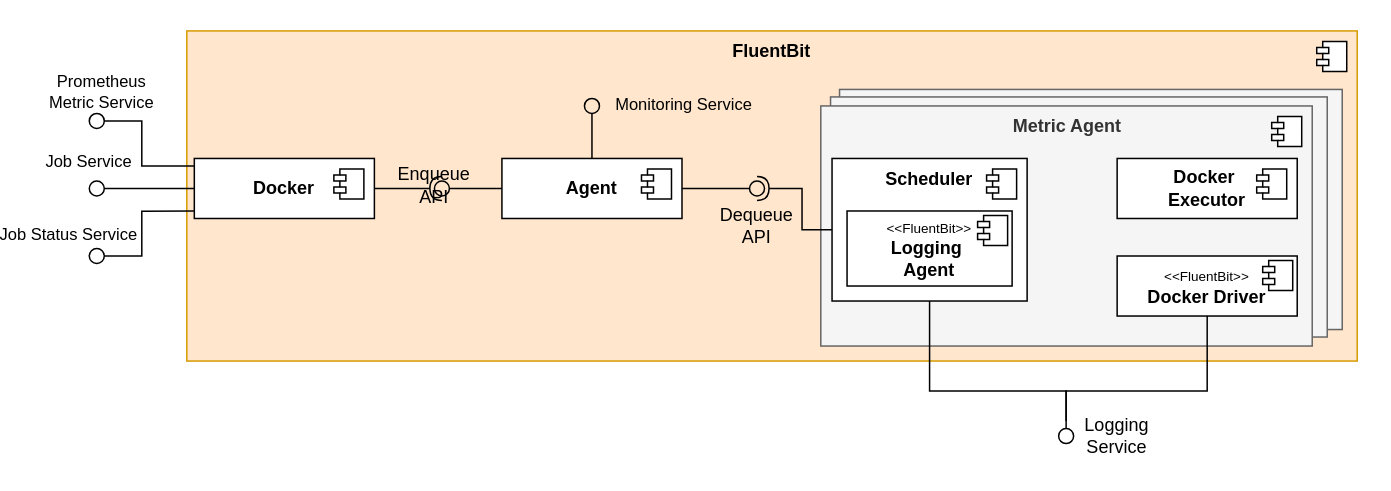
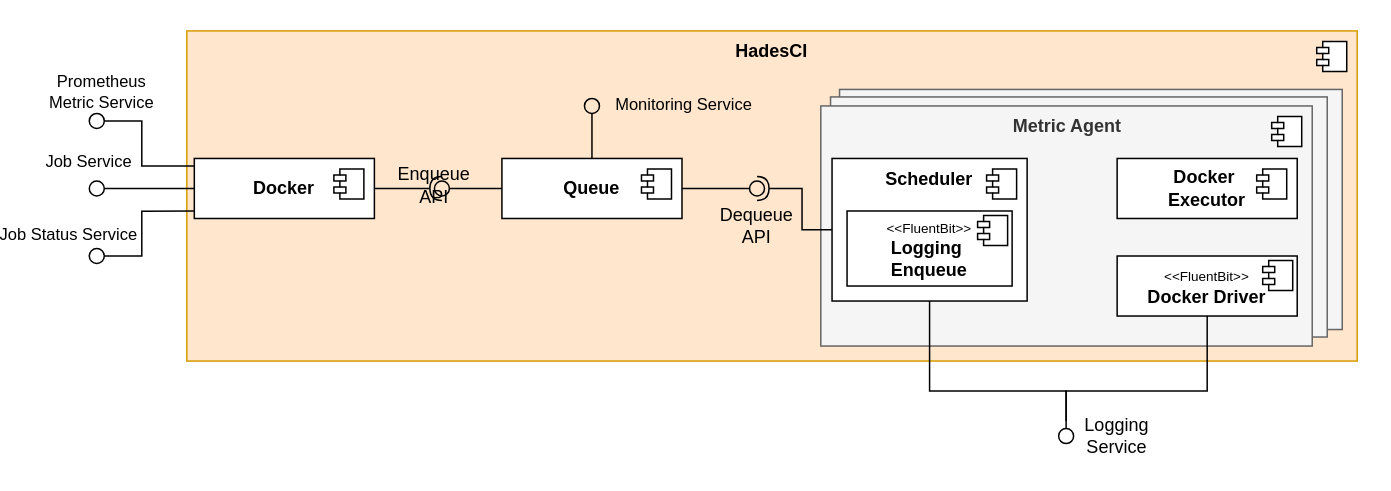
  <mxCell id="0" />
  <mxCell id="1" parent="0" />
- <mxCell id="2" value="&lt;div&gt;&lt;b&gt;FluentBit&lt;/b&gt;&lt;/div&gt;" style="html=1;dropTarget=0;whiteSpace=wrap;verticalAlign=top;fillColor=#ffe6cc;strokeColor=#d79b00;" parent="1" vertex="1"><mxGeometry x="120" y="20" width="780" height="220" as="geometry" /></mxCell>
+ <mxCell id="2" value="&lt;div&gt;&lt;b&gt;HadesCI&lt;/b&gt;&lt;/div&gt;" style="html=1;dropTarget=0;whiteSpace=wrap;verticalAlign=top;fillColor=#ffe6cc;strokeColor=#d79b00;" parent="1" vertex="1"><mxGeometry x="120" y="20" width="780" height="220" as="geometry" /></mxCell>
  <mxCell id="3" value="" style="shape=module;jettyWidth=8;jettyHeight=4;" parent="2" vertex="1"><mxGeometry x="1" width="20" height="20" relative="1" as="geometry"><mxPoint x="-27" y="7" as="offset" /></mxGeometry></mxCell>
  <mxCell id="4" value="" style="html=1;dropTarget=0;whiteSpace=wrap;horizontal=1;verticalAlign=top;fillColor=#f5f5f5;fontColor=#333333;strokeColor=#666666;" parent="1" vertex="1"><mxGeometry x="555" y="59" width="335" height="160" as="geometry" /></mxCell>
  <mxCell id="5" value="" style="html=1;dropTarget=0;whiteSpace=wrap;horizontal=1;verticalAlign=top;fillColor=#f5f5f5;fontColor=#333333;strokeColor=#666666;" parent="1" vertex="1"><mxGeometry x="549" y="64" width="331" height="160" as="geometry" /></mxCell>
  <mxCell id="6" value="" style="rounded=0;orthogonalLoop=1;jettySize=auto;html=1;endArrow=oval;endFill=0;sketch=0;sourcePerimeterSpacing=0;targetPerimeterSpacing=0;endSize=10;edgeStyle=orthogonalEdgeStyle;" parent="1" source="12" edge="1"><mxGeometry relative="1" as="geometry"><mxPoint x="50" y="135" as="sourcePoint" /><mxPoint x="60" y="80" as="targetPoint" /><Array as="points"><mxPoint x="90" y="110" /><mxPoint x="90" y="80" /></Array></mxGeometry></mxCell>
  <mxCell id="7" value="Prometheus&lt;div&gt;Metric Service&lt;/div&gt;" style="edgeLabel;html=1;align=center;verticalAlign=middle;resizable=0;points=[];labelBackgroundColor=none;" parent="6" vertex="1" connectable="0"><mxGeometry x="0.967" y="-3" relative="1" as="geometry"><mxPoint y="-17" as="offset" /></mxGeometry></mxCell>
  <mxCell id="8" value="" style="rounded=0;orthogonalLoop=1;jettySize=auto;html=1;endArrow=oval;endFill=0;sketch=0;sourcePerimeterSpacing=0;targetPerimeterSpacing=0;endSize=10;edgeStyle=orthogonalEdgeStyle;exitX=-0.002;exitY=0.877;exitDx=0;exitDy=0;exitPerimeter=0;" parent="1" edge="1" source="12"><mxGeometry relative="1" as="geometry"><mxPoint x="40" y="130" as="sourcePoint" /><mxPoint x="60" y="170" as="targetPoint" /><Array as="points"><mxPoint x="90" y="140" /><mxPoint x="90" y="170" /></Array></mxGeometry></mxCell>
  <mxCell id="9" value="Job Status Service" style="edgeLabel;html=1;align=center;verticalAlign=middle;resizable=0;points=[];labelBackgroundColor=none;" parent="8" vertex="1" connectable="0"><mxGeometry x="0.967" y="-3" relative="1" as="geometry"><mxPoint x="-21" y="-12" as="offset" /></mxGeometry></mxCell>
  <mxCell id="10" value="&lt;b&gt;Metric Agent&lt;/b&gt;" style="html=1;dropTarget=0;whiteSpace=wrap;horizontal=1;verticalAlign=top;fillColor=#f5f5f5;fontColor=#333333;strokeColor=#666666;" parent="1" vertex="1"><mxGeometry x="542.5" y="70" width="327.5" height="160" as="geometry" /></mxCell>
  <mxCell id="11" value="" style="shape=module;jettyWidth=8;jettyHeight=4;" parent="10" vertex="1"><mxGeometry x="1" width="20" height="20" relative="1" as="geometry"><mxPoint x="-27" y="7" as="offset" /></mxGeometry></mxCell>
  <mxCell id="12" value="&lt;div&gt;&lt;b&gt;Docker&lt;/b&gt;&lt;/div&gt;" style="html=1;dropTarget=0;whiteSpace=wrap;" parent="1" vertex="1"><mxGeometry x="125" y="105" width="120" height="40" as="geometry" /></mxCell>
  <mxCell id="13" value="" style="shape=module;jettyWidth=8;jettyHeight=4;" parent="12" vertex="1"><mxGeometry x="1" width="20" height="20" relative="1" as="geometry"><mxPoint x="-27" y="7" as="offset" /></mxGeometry></mxCell>
- <mxCell id="14" value="&lt;b&gt;Agent&lt;/b&gt;" style="html=1;dropTarget=0;whiteSpace=wrap;" parent="1" vertex="1"><mxGeometry x="330" y="105" width="120" height="40" as="geometry" /></mxCell>
+ <mxCell id="14" value="&lt;b&gt;Queue&lt;/b&gt;" style="html=1;dropTarget=0;whiteSpace=wrap;" parent="1" vertex="1"><mxGeometry x="330" y="105" width="120" height="40" as="geometry" /></mxCell>
  <mxCell id="15" value="" style="shape=module;jettyWidth=8;jettyHeight=4;" parent="14" vertex="1"><mxGeometry x="1" width="20" height="20" relative="1" as="geometry"><mxPoint x="-27" y="7" as="offset" /></mxGeometry></mxCell>
  <mxCell id="16" value="&lt;b&gt;Scheduler&lt;/b&gt;" style="html=1;dropTarget=0;whiteSpace=wrap;verticalAlign=top;" parent="1" vertex="1"><mxGeometry x="550" y="105" width="130" height="95" as="geometry" /></mxCell>
  <mxCell id="17" value="" style="shape=module;jettyWidth=8;jettyHeight=4;" parent="16" vertex="1"><mxGeometry x="1" width="20" height="20" relative="1" as="geometry"><mxPoint x="-27" y="7" as="offset" /></mxGeometry></mxCell>
  <mxCell id="18" value="&lt;b&gt;Docker&amp;nbsp;&lt;/b&gt;&lt;div&gt;&lt;b&gt;Executor&lt;/b&gt;&lt;/div&gt;" style="html=1;dropTarget=0;whiteSpace=wrap;" parent="1" vertex="1"><mxGeometry x="740" y="105" width="120" height="40" as="geometry" /></mxCell>
  <mxCell id="19" value="" style="shape=module;jettyWidth=8;jettyHeight=4;" parent="18" vertex="1"><mxGeometry x="1" width="20" height="20" relative="1" as="geometry"><mxPoint x="-27" y="7" as="offset" /></mxGeometry></mxCell>
  <mxCell id="20" value="" style="rounded=0;orthogonalLoop=1;jettySize=auto;html=1;endArrow=halfCircle;endFill=0;endSize=6;strokeWidth=1;sketch=0;exitX=1;exitY=0.5;exitDx=0;exitDy=0;edgeStyle=orthogonalEdgeStyle;" parent="1" source="12" edge="1"><mxGeometry relative="1" as="geometry"><mxPoint x="400" y="240" as="sourcePoint" /><mxPoint x="290" y="125" as="targetPoint" /></mxGeometry></mxCell>
  <mxCell id="21" value="" style="rounded=0;orthogonalLoop=1;jettySize=auto;html=1;endArrow=oval;endFill=0;sketch=0;sourcePerimeterSpacing=0;targetPerimeterSpacing=0;endSize=10;exitX=0;exitY=0.5;exitDx=0;exitDy=0;edgeStyle=orthogonalEdgeStyle;" parent="1" source="14" edge="1"><mxGeometry relative="1" as="geometry"><mxPoint x="230" y="175" as="sourcePoint" /><mxPoint x="290" y="125" as="targetPoint" /></mxGeometry></mxCell>
  <mxCell id="22" value="" style="ellipse;whiteSpace=wrap;html=1;align=center;aspect=fixed;fillColor=none;strokeColor=none;resizable=0;perimeter=centerPerimeter;rotatable=0;allowArrows=0;points=[];outlineConnect=1;" parent="1" vertex="1"><mxGeometry x="245" y="170" width="10" height="10" as="geometry" /></mxCell>
  <mxCell id="23" value="" style="rounded=0;orthogonalLoop=1;jettySize=auto;html=1;endArrow=halfCircle;endFill=0;endSize=6;strokeWidth=1;sketch=0;exitX=0;exitY=0.5;exitDx=0;exitDy=0;edgeStyle=orthogonalEdgeStyle;" parent="1" source="16" edge="1"><mxGeometry relative="1" as="geometry"><mxPoint x="500" y="125" as="sourcePoint" /><mxPoint x="500" y="125" as="targetPoint" /><Array as="points"><mxPoint x="530" y="153" /><mxPoint x="530" y="125" /></Array></mxGeometry></mxCell>
  <mxCell id="24" value="" style="rounded=0;orthogonalLoop=1;jettySize=auto;html=1;endArrow=oval;endFill=0;sketch=0;sourcePerimeterSpacing=0;targetPerimeterSpacing=0;endSize=10;exitX=1;exitY=0.5;exitDx=0;exitDy=0;edgeStyle=orthogonalEdgeStyle;" parent="1" source="14" target="25" edge="1"><mxGeometry relative="1" as="geometry"><mxPoint x="460" y="125" as="sourcePoint" /></mxGeometry></mxCell>
  <mxCell id="25" value="" style="ellipse;whiteSpace=wrap;html=1;align=center;aspect=fixed;fillColor=none;strokeColor=none;resizable=0;perimeter=centerPerimeter;rotatable=0;allowArrows=0;points=[];outlineConnect=1;" parent="1" vertex="1"><mxGeometry x="495" y="120" width="10" height="10" as="geometry" /></mxCell>
  <mxCell id="26" value="Enqueue API" style="text;html=1;align=center;verticalAlign=middle;whiteSpace=wrap;rounded=0;" parent="1" vertex="1"><mxGeometry x="255" y="107.5" width="60" height="30" as="geometry" /></mxCell>
  <mxCell id="27" value="Dequeue API" style="text;html=1;align=center;verticalAlign=middle;whiteSpace=wrap;rounded=0;" parent="1" vertex="1"><mxGeometry x="470" y="135" width="60" height="30" as="geometry" /></mxCell>
  <mxCell id="28" value="" style="rounded=0;orthogonalLoop=1;jettySize=auto;html=1;endArrow=oval;endFill=0;sketch=0;sourcePerimeterSpacing=0;targetPerimeterSpacing=0;endSize=10;edgeStyle=orthogonalEdgeStyle;" parent="1" source="12" edge="1"><mxGeometry relative="1" as="geometry"><mxPoint x="440" y="205" as="sourcePoint" /><mxPoint x="60" y="125" as="targetPoint" /><Array as="points" /></mxGeometry></mxCell>
  <mxCell id="29" value="" style="ellipse;whiteSpace=wrap;html=1;align=center;aspect=fixed;fillColor=none;strokeColor=none;resizable=0;perimeter=centerPerimeter;rotatable=0;allowArrows=0;points=[];outlineConnect=1;" parent="1" vertex="1"><mxGeometry x="455" y="200" width="10" height="10" as="geometry" /></mxCell>
  <mxCell id="30" value="Job Service" style="text;html=1;align=center;verticalAlign=middle;whiteSpace=wrap;rounded=0;fontSize=11;" parent="1" vertex="1"><mxGeometry x="20" y="100" width="70" height="14" as="geometry" /></mxCell>
  <mxCell id="31" value="&lt;font style=&quot;font-size: 9px;&quot;&gt;&amp;lt;&amp;lt;FluentBit&amp;gt;&amp;gt;&lt;/font&gt;&lt;div&gt;&lt;b&gt;Docker Driver&lt;/b&gt;&lt;/div&gt;" style="html=1;dropTarget=0;whiteSpace=wrap;" parent="1" vertex="1"><mxGeometry x="740" y="170" width="120" height="40" as="geometry" /></mxCell>
  <mxCell id="32" value="" style="shape=module;jettyWidth=8;jettyHeight=4;" parent="31" vertex="1"><mxGeometry x="1" width="20" height="20" relative="1" as="geometry"><mxPoint x="-23" y="3" as="offset" /></mxGeometry></mxCell>
  <mxCell id="33" value="" style="ellipse;whiteSpace=wrap;html=1;align=center;aspect=fixed;fillColor=none;strokeColor=none;resizable=0;perimeter=centerPerimeter;rotatable=0;allowArrows=0;points=[];outlineConnect=1;" parent="1" vertex="1"><mxGeometry x="720" y="280" width="10" height="10" as="geometry" /></mxCell>
  <mxCell id="34" value="" style="rounded=0;orthogonalLoop=1;jettySize=auto;html=1;endArrow=oval;endFill=0;sketch=0;sourcePerimeterSpacing=0;targetPerimeterSpacing=0;endSize=10;edgeStyle=orthogonalEdgeStyle;fontStyle=4" parent="1" source="14" edge="1"><mxGeometry relative="1" as="geometry"><mxPoint x="370" y="49.997" as="sourcePoint" /><mxPoint x="390" y="70" as="targetPoint" /></mxGeometry></mxCell>
  <mxCell id="35" value="Monitoring Service" style="edgeLabel;html=1;align=center;verticalAlign=middle;resizable=0;points=[];labelBackgroundColor=none;" parent="34" vertex="1" connectable="0"><mxGeometry x="0.627" relative="1" as="geometry"><mxPoint x="60" y="-8" as="offset" /></mxGeometry></mxCell>
- <mxCell id="36" value="&lt;font style=&quot;font-size: 9px;&quot;&gt;&amp;lt;&amp;lt;FluentBit&amp;gt;&amp;gt;&lt;/font&gt;&lt;br&gt;&lt;b&gt;Logging&amp;nbsp;&lt;/b&gt;&lt;div&gt;&lt;div&gt;&lt;b&gt;Agent&lt;/b&gt;&lt;/div&gt;&lt;/div&gt;" style="html=1;dropTarget=0;whiteSpace=wrap;" parent="1" vertex="1"><mxGeometry x="560" y="140" width="110" height="50" as="geometry" /></mxCell>
+ <mxCell id="36" value="&lt;font style=&quot;font-size: 9px;&quot;&gt;&amp;lt;&amp;lt;FluentBit&amp;gt;&amp;gt;&lt;/font&gt;&lt;br&gt;&lt;b&gt;Logging&amp;nbsp;&lt;/b&gt;&lt;div&gt;&lt;div&gt;&lt;b&gt;Enqueue&lt;/b&gt;&lt;/div&gt;&lt;/div&gt;" style="html=1;dropTarget=0;whiteSpace=wrap;" parent="1" vertex="1"><mxGeometry x="560" y="140" width="110" height="50" as="geometry" /></mxCell>
  <mxCell id="37" value="" style="shape=module;jettyWidth=8;jettyHeight=4;" parent="36" vertex="1"><mxGeometry x="1" width="20" height="20" relative="1" as="geometry"><mxPoint x="-23" y="3" as="offset" /></mxGeometry></mxCell>
  <mxCell id="38" value="" style="rounded=0;orthogonalLoop=1;jettySize=auto;html=1;endArrow=oval;endFill=0;sketch=0;sourcePerimeterSpacing=0;targetPerimeterSpacing=0;endSize=10;edgeStyle=orthogonalEdgeStyle;exitX=0.5;exitY=1;exitDx=0;exitDy=0;" parent="1" source="16" edge="1"><mxGeometry relative="1" as="geometry"><mxPoint x="621" y="200" as="sourcePoint" /><mxPoint x="706" y="290" as="targetPoint" /><Array as="points"><mxPoint x="615" y="260" /><mxPoint x="706" y="260" /></Array></mxGeometry></mxCell>
  <mxCell id="39" value="" style="rounded=0;orthogonalLoop=1;jettySize=auto;html=1;endArrow=none;endFill=0;sketch=0;sourcePerimeterSpacing=0;targetPerimeterSpacing=0;endSize=10;edgeStyle=orthogonalEdgeStyle;exitX=0.5;exitY=1;exitDx=0;exitDy=0;" parent="1" source="31" edge="1"><mxGeometry relative="1" as="geometry"><mxPoint x="796" y="210" as="sourcePoint" /><mxPoint x="706" y="280" as="targetPoint" /><Array as="points"><mxPoint x="800" y="260" /><mxPoint x="706" y="260" /></Array></mxGeometry></mxCell>
  <mxCell id="40" value="Logging Service" style="text;html=1;align=center;verticalAlign=middle;whiteSpace=wrap;rounded=0;" parent="1" vertex="1"><mxGeometry x="710" y="275" width="60" height="30" as="geometry" /></mxCell>
